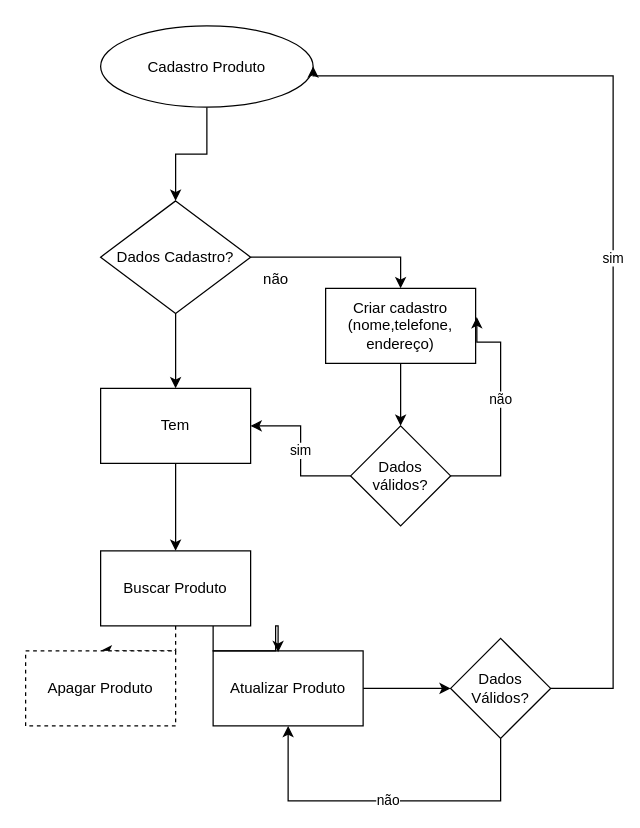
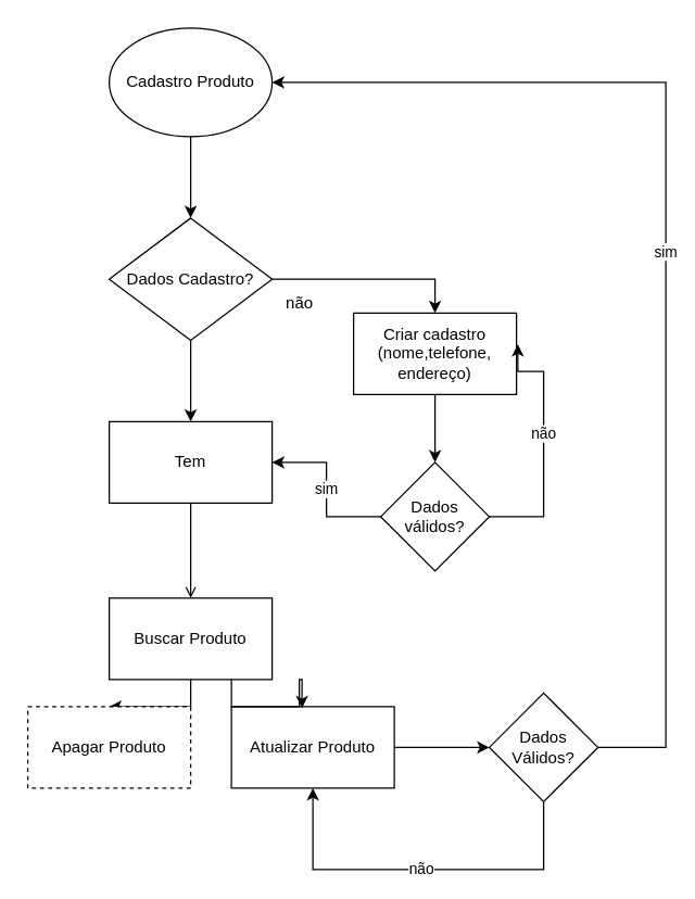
  <mxCell id="0" />
  <mxCell id="1" parent="0" />
  <mxCell id="2" style="edgeStyle=orthogonalEdgeStyle;rounded=0;orthogonalLoop=1;jettySize=auto;html=1;entryX=0.5;entryY=0;entryDx=0;entryDy=0;" edge="1" parent="1" source="3" target="6"><mxGeometry relative="1" as="geometry" /></mxCell>
- <mxCell id="3" value="Cadastro Produto" style="ellipse;whiteSpace=wrap;html=1;" vertex="1" parent="1"><mxGeometry x="80" y="20" width="170" height="65" as="geometry" /></mxCell>
+ <mxCell id="3" value="Cadastro Produto" style="ellipse;whiteSpace=wrap;html=1;" vertex="1" parent="1"><mxGeometry x="80" y="20" width="120" height="80" as="geometry" /></mxCell>
  <mxCell id="4" style="edgeStyle=orthogonalEdgeStyle;rounded=0;orthogonalLoop=1;jettySize=auto;html=1;exitX=1;exitY=0.5;exitDx=0;exitDy=0;entryX=0.5;entryY=0;entryDx=0;entryDy=0;" edge="1" parent="1" source="6" target="10"><mxGeometry relative="1" as="geometry" /></mxCell>
  <mxCell id="5" style="edgeStyle=orthogonalEdgeStyle;rounded=0;orthogonalLoop=1;jettySize=auto;html=1;entryX=0.5;entryY=0;entryDx=0;entryDy=0;" edge="1" parent="1" source="6" target="8"><mxGeometry relative="1" as="geometry" /></mxCell>
  <mxCell id="6" value="Dados Cadastro?" style="rhombus;whiteSpace=wrap;html=1;" vertex="1" parent="1"><mxGeometry x="80" y="160" width="120" height="90" as="geometry" /></mxCell>
- <mxCell id="7" style="edgeStyle=orthogonalEdgeStyle;rounded=0;orthogonalLoop=1;jettySize=auto;html=1;entryX=0.5;entryY=0;entryDx=0;entryDy=0;" edge="1" parent="1" source="8" target="12"><mxGeometry relative="1" as="geometry" /></mxCell>
+ <mxCell id="7" style="edgeStyle=orthogonalEdgeStyle;rounded=0;orthogonalLoop=1;jettySize=auto;html=1;entryX=0.5;entryY=0;entryDx=0;entryDy=0;endArrow=open;" edge="1" parent="1" source="8" target="12"><mxGeometry relative="1" as="geometry" /></mxCell>
  <mxCell id="8" value="Tem" style="rounded=0;whiteSpace=wrap;html=1;" vertex="1" parent="1"><mxGeometry x="80" y="310" width="120" height="60" as="geometry" /></mxCell>
  <mxCell id="9" style="edgeStyle=orthogonalEdgeStyle;rounded=0;orthogonalLoop=1;jettySize=auto;html=1;entryX=0.5;entryY=0;entryDx=0;entryDy=0;" edge="1" parent="1" source="10" target="15"><mxGeometry relative="1" as="geometry" /></mxCell>
  <mxCell id="10" value="Criar cadastro (nome,telefone,&lt;div&gt;endereço)&lt;/div&gt;" style="rounded=0;whiteSpace=wrap;html=1;" vertex="1" parent="1"><mxGeometry x="260" y="230" width="120" height="60" as="geometry" /></mxCell>
- <mxCell id="11" style="edgeStyle=orthogonalEdgeStyle;rounded=0;orthogonalLoop=1;jettySize=auto;html=1;entryX=0.5;entryY=0;entryDx=0;entryDy=0;dashed=1;" edge="1" parent="1" source="12" target="17"><mxGeometry relative="1" as="geometry" /></mxCell>
+ <mxCell id="11" style="edgeStyle=orthogonalEdgeStyle;rounded=0;orthogonalLoop=1;jettySize=auto;html=1;entryX=0.5;entryY=0;entryDx=0;entryDy=0;" edge="1" parent="1" source="12" target="17"><mxGeometry relative="1" as="geometry" /></mxCell>
  <mxCell id="12" value="Buscar Produto" style="rounded=0;whiteSpace=wrap;html=1;" vertex="1" parent="1"><mxGeometry x="80" y="440" width="120" height="60" as="geometry" /></mxCell>
  <mxCell id="13" value="não" style="text;html=1;align=center;verticalAlign=middle;resizable=0;points=[];autosize=1;strokeColor=none;fillColor=none;" vertex="1" parent="1"><mxGeometry x="200" y="208" width="40" height="30" as="geometry" /></mxCell>
  <mxCell id="14" value="sim" style="edgeStyle=orthogonalEdgeStyle;rounded=0;orthogonalLoop=1;jettySize=auto;html=1;entryX=1;entryY=0.5;entryDx=0;entryDy=0;" edge="1" parent="1" source="15" target="8"><mxGeometry relative="1" as="geometry" /></mxCell>
  <mxCell id="15" value="Dados&lt;div&gt;válidos?&lt;/div&gt;" style="rhombus;whiteSpace=wrap;html=1;" vertex="1" parent="1"><mxGeometry x="280" y="340" width="80" height="80" as="geometry" /></mxCell>
  <mxCell id="16" value="não" style="edgeStyle=orthogonalEdgeStyle;rounded=0;orthogonalLoop=1;jettySize=auto;html=1;entryX=1.008;entryY=0.383;entryDx=0;entryDy=0;entryPerimeter=0;" edge="1" parent="1" source="15" target="10"><mxGeometry x="0.084" relative="1" as="geometry"><Array as="points"><mxPoint x="400" y="380" /><mxPoint x="400" y="273" /></Array><mxPoint as="offset" /></mxGeometry></mxCell>
  <mxCell id="17" value="Apagar Produto" style="rounded=0;whiteSpace=wrap;html=1;dashed=1;" vertex="1" parent="1"><mxGeometry x="20" y="520" width="120" height="60" as="geometry" /></mxCell>
  <mxCell id="18" style="edgeStyle=orthogonalEdgeStyle;rounded=0;orthogonalLoop=1;jettySize=auto;html=1;entryX=0;entryY=0.5;entryDx=0;entryDy=0;" edge="1" parent="1" source="19" target="23"><mxGeometry relative="1" as="geometry"><mxPoint x="360" y="550" as="targetPoint" /></mxGeometry></mxCell>
  <mxCell id="19" value="Atualizar Produto" style="rounded=0;whiteSpace=wrap;html=1;" vertex="1" parent="1"><mxGeometry x="170" y="520" width="120" height="60" as="geometry" /></mxCell>
  <mxCell id="20" style="edgeStyle=orthogonalEdgeStyle;rounded=0;orthogonalLoop=1;jettySize=auto;html=1;exitX=0.75;exitY=1;exitDx=0;exitDy=0;entryX=0.433;entryY=0.017;entryDx=0;entryDy=0;entryPerimeter=0;" edge="1" parent="1" source="12" target="19"><mxGeometry relative="1" as="geometry" /></mxCell>
  <mxCell id="21" value="sim" style="edgeStyle=orthogonalEdgeStyle;rounded=0;orthogonalLoop=1;jettySize=auto;html=1;entryX=1;entryY=0.5;entryDx=0;entryDy=0;" edge="1" parent="1" source="23" target="3"><mxGeometry relative="1" as="geometry"><Array as="points"><mxPoint x="490" y="550" /><mxPoint x="490" y="60" /></Array></mxGeometry></mxCell>
  <mxCell id="22" value="não" style="edgeStyle=orthogonalEdgeStyle;rounded=0;orthogonalLoop=1;jettySize=auto;html=1;entryX=0.5;entryY=1;entryDx=0;entryDy=0;" edge="1" parent="1" source="23" target="19"><mxGeometry relative="1" as="geometry"><Array as="points"><mxPoint x="400" y="640" /><mxPoint x="230" y="640" /></Array></mxGeometry></mxCell>
  <mxCell id="23" value="Dados Válidos?" style="rhombus;whiteSpace=wrap;html=1;" vertex="1" parent="1"><mxGeometry x="360" y="510" width="80" height="80" as="geometry" /></mxCell>
